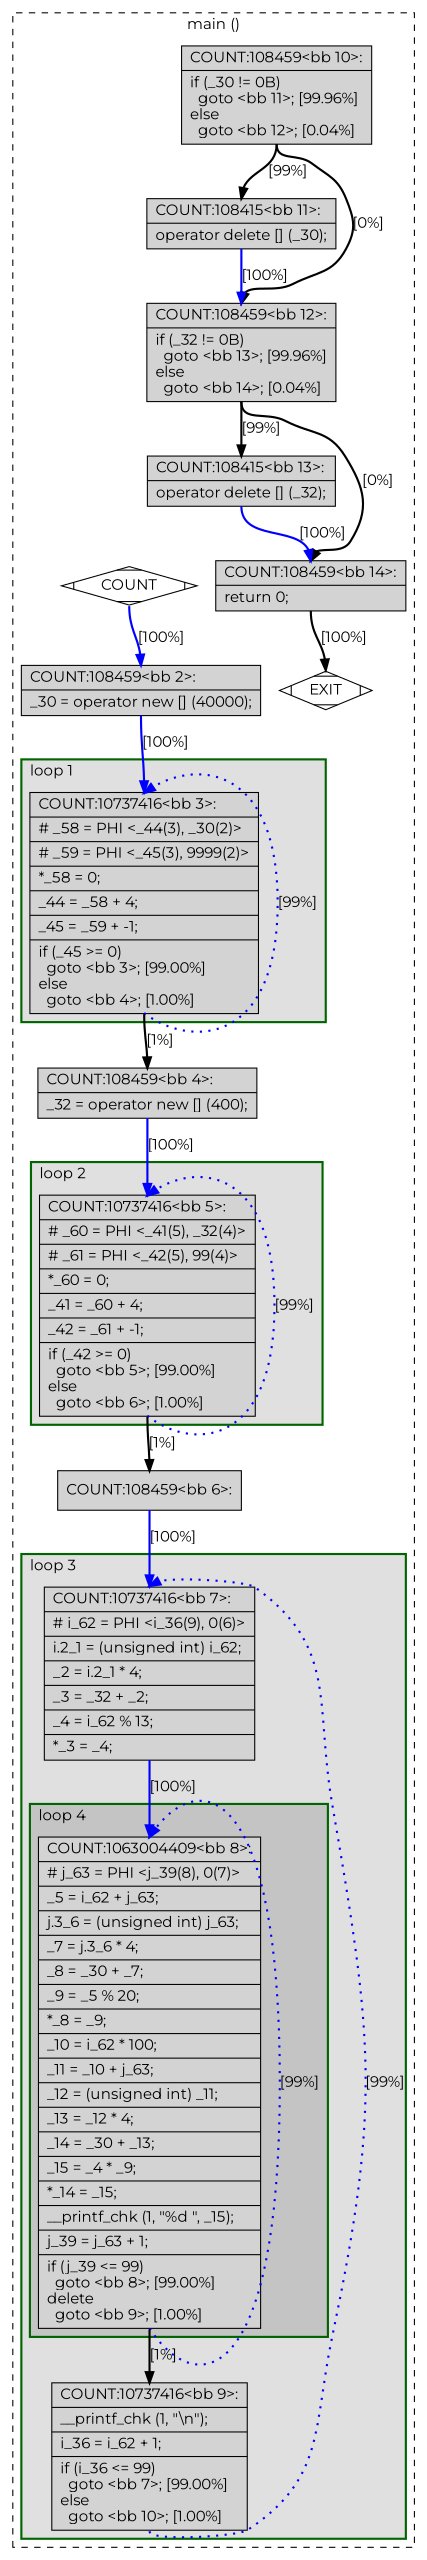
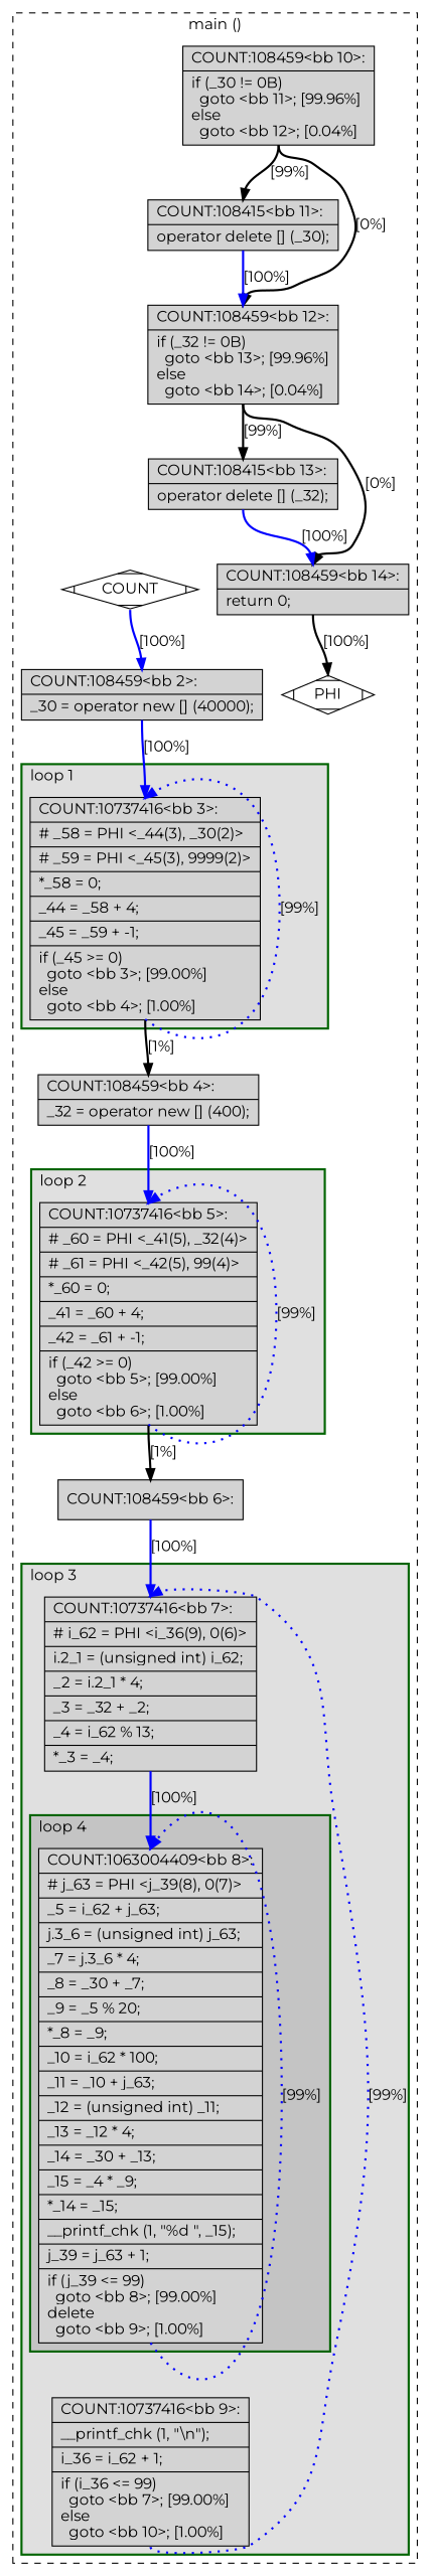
  digraph {
    fontname=Montserrat
    node [fillcolor=lightgrey fontname=Montserrat shape=record style=filled]
    edge [color=blue constraint=true fontname=Montserrat headport=n style="solid,bold" tailport=s weight=10]
    n1 [label="{COUNT:1063004409\<bb\ 8\>:\l|#\ j_63\ =\ PHI\ \<j_39(8),\ 0(7)\>\l|_5\ =\ i_62\ +\ j_63;\l|j.3_6\ =\ (unsigned\ int)\ j_63;\l|_7\ =\ j.3_6\ *\ 4;\l|_8\ =\ _30\ +\ _7;\l|_9\ =\ _5\ %\ 20;\l|*_8\ =\ _9;\l|_10\ =\ i_62\ *\ 100;\l|_11\ =\ _10\ +\ j_63;\l|_12\ =\ (unsigned\ int)\ _11;\l|_13\ =\ _12\ *\ 4;\l|_14\ =\ _30\ +\ _13;\l|_15\ =\ _4\ *\ _9;\l|*_14\ =\ _15;\l|__printf_chk\ (1,\ \"%d\ \",\ _15);\l|j_39\ =\ j_63\ +\ 1;\l|if\ (j_39\ \<=\ 99)\l\ \ goto\ \<bb\ 8\>;\ [99.00%]\ldelete\l\ \ goto\ \<bb\ 9\>;\ [1.00%]\l}"]
    n2 [label="{COUNT:10737416\<bb\ 7\>:\l|#\ i_62\ =\ PHI\ \<i_36(9),\ 0(6)\>\l|i.2_1\ =\ (unsigned\ int)\ i_62;\l|_2\ =\ i.2_1\ *\ 4;\l|_3\ =\ _32\ +\ _2;\l|_4\ =\ i_62\ %\ 13;\l|*_3\ =\ _4;\l}"]
    n3 [label="{COUNT:10737416\<bb\ 9\>:\l|__printf_chk\ (1,\ \"\\n\");\l|i_36\ =\ i_62\ +\ 1;\l|if\ (i_36\ \<=\ 99)\l\ \ goto\ \<bb\ 7\>;\ [99.00%]\lelse\l\ \ goto\ \<bb\ 10\>;\ [1.00%]\l}"]
    n4 [label="{COUNT:10737416\<bb\ 5\>:\l|#\ _60\ =\ PHI\ \<_41(5),\ _32(4)\>\l|#\ _61\ =\ PHI\ \<_42(5),\ 99(4)\>\l|*_60\ =\ 0;\l|_41\ =\ _60\ +\ 4;\l|_42\ =\ _61\ +\ -1;\l|if\ (_42\ \>=\ 0)\l\ \ goto\ \<bb\ 5\>;\ [99.00%]\lelse\l\ \ goto\ \<bb\ 6\>;\ [1.00%]\l}"]
    n5 [label="{COUNT:10737416\<bb\ 3\>:\l|#\ _58\ =\ PHI\ \<_44(3),\ _30(2)\>\l|#\ _59\ =\ PHI\ \<_45(3),\ 9999(2)\>\l|*_58\ =\ 0;\l|_44\ =\ _58\ +\ 4;\l|_45\ =\ _59\ +\ -1;\l|if\ (_45\ \>=\ 0)\l\ \ goto\ \<bb\ 3\>;\ [99.00%]\lelse\l\ \ goto\ \<bb\ 4\>;\ [1.00%]\l}"]
    n6 [label="{COUNT:108459\<bb\ 10\>:\l|if\ (_30\ !=\ 0B)\l\ \ goto\ \<bb\ 11\>;\ [99.96%]\lelse\l\ \ goto\ \<bb\ 12\>;\ [0.04%]\l}"]
    n7 [label="{COUNT:108459\<bb\ 6\>:\l}"]
    n8 [label="{COUNT:108459\<bb\ 4\>:\l|_32\ =\ operator\ new\ []\ (400);\l}"]
    n9 [fillcolor=white label=COUNT shape=Mdiamond]
-   n10 [fillcolor=white label=EXIT shape=Mdiamond]
+   n10 [fillcolor=white label=PHI shape=Mdiamond]
    n11 [label="{COUNT:108459\<bb\ 2\>:\l|_30\ =\ operator\ new\ []\ (40000);\l}"]
    n12 [label="{COUNT:108415\<bb\ 11\>:\l|operator\ delete\ []\ (_30);\l}"]
    n13 [label="{COUNT:108459\<bb\ 12\>:\l|if\ (_32\ !=\ 0B)\l\ \ goto\ \<bb\ 13\>;\ [99.96%]\lelse\l\ \ goto\ \<bb\ 14\>;\ [0.04%]\l}"]
    n14 [label="{COUNT:108415\<bb\ 13\>:\l|operator\ delete\ []\ (_32);\l}"]
    n15 [label="{COUNT:108459\<bb\ 14\>:\l|return\ 0;\l}"]
    subgraph cluster_1 {
      color=black
      label="main ()"
      style=dashed
      n6
      n7
      n8
      n9
      n10
      n11
      n12
      n13
      n14
      n15
      subgraph cluster_2 {
        color=darkgreen
        fillcolor=grey88
        label="loop 3"
        labeljust=l
        penwidth=2
        style=filled
        n2
        n3
        subgraph cluster_3 {
          color=darkgreen
          fillcolor=grey77
          label="loop 4"
          labeljust=l
          penwidth=2
          style=filled
          n1
        }
      }
      subgraph cluster_4 {
        color=darkgreen
        fillcolor=grey88
        label="loop 2"
        labeljust=l
        penwidth=2
        style=filled
        n4
      }
      subgraph cluster_5 {
        color=darkgreen
        fillcolor=grey88
        label="loop 1"
        labeljust=l
        penwidth=2
        style=filled
        n5
      }
    }
    n1 -> n1 [constraint=false label="[99%]" style="dotted,bold"]
-   n1 -> n3 [color=black label="[1%]"]
    n2 -> n1 [label="[100%]" weight=100]
    n3 -> n2 [constraint=false label="[99%]" style="dotted,bold"]
    n4 -> n4 [constraint=false label="[99%]" style="dotted,bold"]
    n4 -> n7 [color=black label="[1%]"]
    n5 -> n5 [constraint=false label="[99%]" style="dotted,bold"]
    n5 -> n8 [color=black label="[1%]"]
    n6 -> n12 [color=black label="[99%]"]
    n6 -> n13 [color=black label="[0%]"]
    n7 -> n2 [label="[100%]" weight=100]
    n8 -> n4 [label="[100%]" weight=100]
    n9 -> n10 [style=invis color="" weight=""]
    n9 -> n11 [label="[100%]" weight=100]
    n11 -> n5 [label="[100%]" weight=100]
    n12 -> n13 [label="[100%]" weight=100]
    n13 -> n14 [color=black label="[99%]"]
    n13 -> n15 [color=black label="[0%]"]
    n14 -> n15 [label="[100%]" weight=100]
    n15 -> n10 [color=black label="[100%]"]
  }
